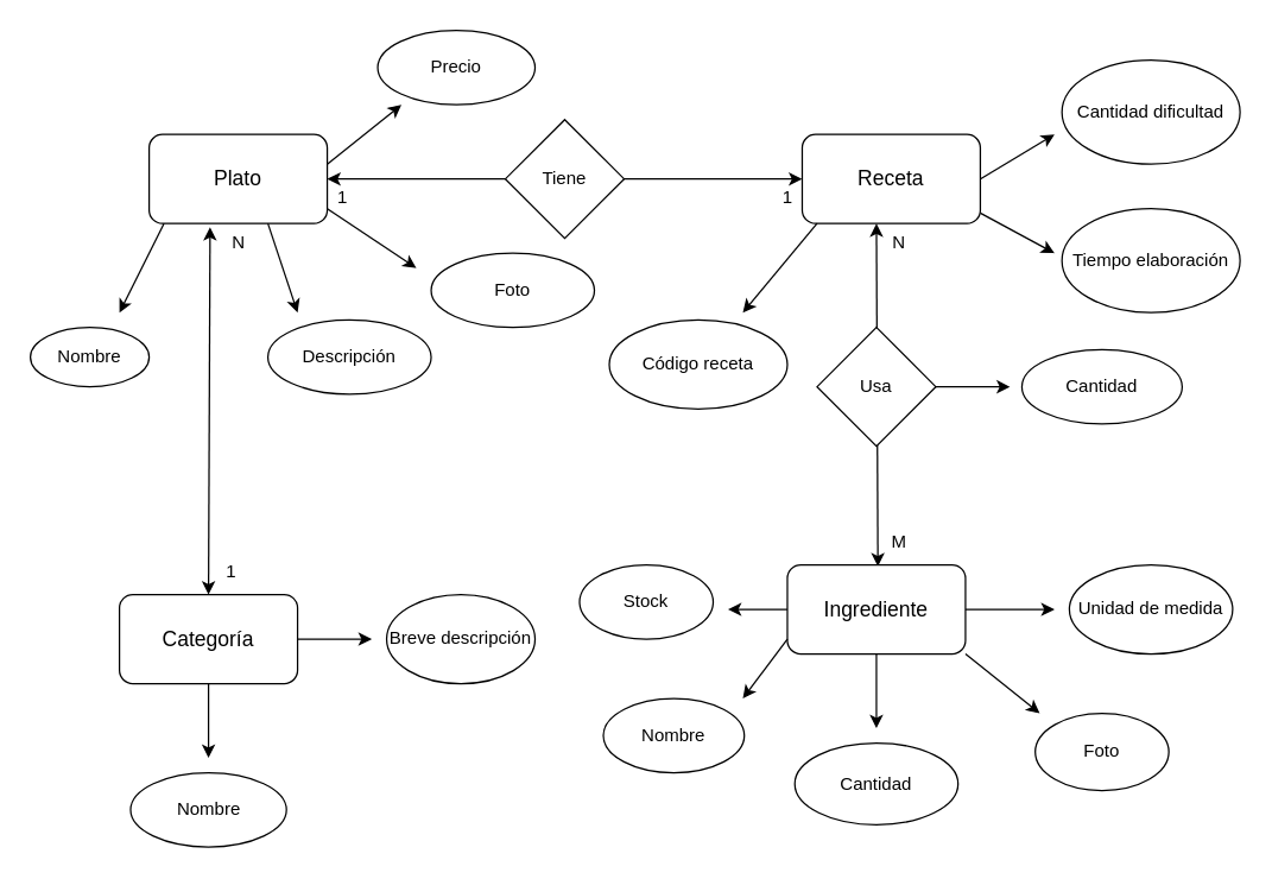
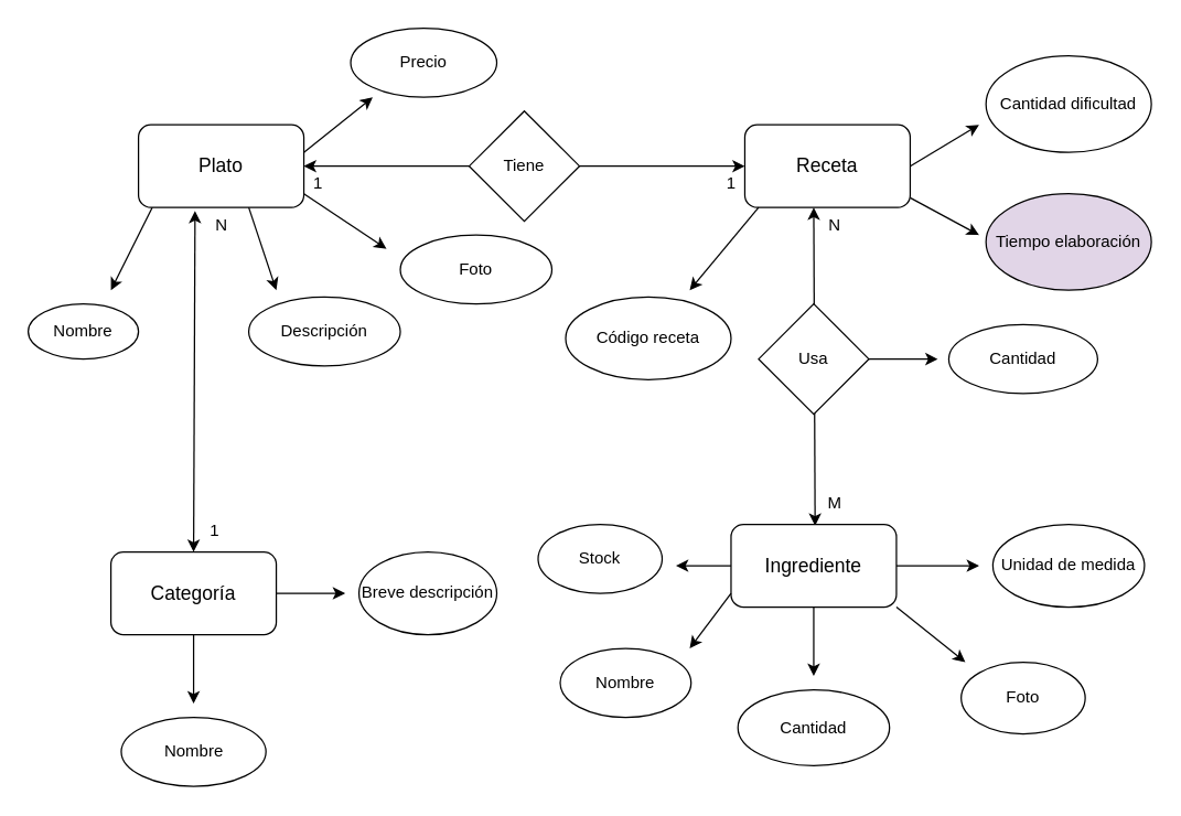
  <mxCell id="0" />
  <mxCell id="1" parent="0" />
  <mxCell id="2" value="&lt;font style=&quot;font-size: 14px;&quot;&gt;Plato&lt;/font&gt;" style="rounded=1;whiteSpace=wrap;html=1;" vertex="1" parent="1"><mxGeometry x="100" y="90" width="120" height="60" as="geometry" /></mxCell>
  <mxCell id="3" value="" style="endArrow=classic;html=1;" edge="1" parent="1"><mxGeometry width="50" height="50" relative="1" as="geometry"><mxPoint x="110" y="150" as="sourcePoint" /><mxPoint x="80" y="210" as="targetPoint" /></mxGeometry></mxCell>
  <mxCell id="4" value="Nombre" style="ellipse;whiteSpace=wrap;html=1;" vertex="1" parent="1"><mxGeometry x="20" y="220" width="80" height="40" as="geometry" /></mxCell>
  <mxCell id="5" value="" style="endArrow=classic;html=1;" edge="1" parent="1"><mxGeometry width="50" height="50" relative="1" as="geometry"><mxPoint x="180" y="150" as="sourcePoint" /><mxPoint x="200" y="210" as="targetPoint" /></mxGeometry></mxCell>
  <mxCell id="6" value="Descripción" style="ellipse;whiteSpace=wrap;html=1;" vertex="1" parent="1"><mxGeometry x="180" y="215" width="110" height="50" as="geometry" /></mxCell>
  <mxCell id="7" value="Foto" style="ellipse;whiteSpace=wrap;html=1;" vertex="1" parent="1"><mxGeometry x="290" y="170" width="110" height="50" as="geometry" /></mxCell>
  <mxCell id="8" value="" style="endArrow=classic;html=1;" edge="1" parent="1"><mxGeometry width="50" height="50" relative="1" as="geometry"><mxPoint x="220" y="140" as="sourcePoint" /><mxPoint x="280" y="180" as="targetPoint" /></mxGeometry></mxCell>
  <mxCell id="9" value="" style="endArrow=classic;html=1;" edge="1" parent="1"><mxGeometry width="50" height="50" relative="1" as="geometry"><mxPoint x="220" y="110" as="sourcePoint" /><mxPoint x="270" y="70" as="targetPoint" /></mxGeometry></mxCell>
  <mxCell id="10" value="Precio" style="ellipse;whiteSpace=wrap;html=1;" vertex="1" parent="1"><mxGeometry x="254" y="20" width="106" height="50" as="geometry" /></mxCell>
  <mxCell id="11" style="edgeStyle=none;html=1;exitX=1;exitY=0.5;exitDx=0;exitDy=0;" edge="1" parent="1" source="12"><mxGeometry relative="1" as="geometry"><mxPoint x="710" y="90" as="targetPoint" /></mxGeometry></mxCell>
  <mxCell id="12" value="&lt;font style=&quot;font-size: 14px;&quot;&gt;Receta&lt;/font&gt;" style="rounded=1;whiteSpace=wrap;html=1;" vertex="1" parent="1"><mxGeometry x="540" y="90" width="120" height="60" as="geometry" /></mxCell>
  <mxCell id="13" value="" style="endArrow=classic;startArrow=classic;html=1;entryX=0;entryY=0.5;entryDx=0;entryDy=0;exitX=1;exitY=0.5;exitDx=0;exitDy=0;" edge="1" parent="1" source="2" target="12"><mxGeometry width="50" height="50" relative="1" as="geometry"><mxPoint x="296" y="119.5" as="sourcePoint" /><mxPoint x="520" y="120" as="targetPoint" /></mxGeometry></mxCell>
  <mxCell id="14" value="" style="endArrow=classic;html=1;" edge="1" parent="1"><mxGeometry width="50" height="50" relative="1" as="geometry"><mxPoint x="550" y="150" as="sourcePoint" /><mxPoint x="500" y="210" as="targetPoint" /></mxGeometry></mxCell>
  <mxCell id="15" value="Código receta" style="ellipse;whiteSpace=wrap;html=1;" vertex="1" parent="1"><mxGeometry x="410" y="215" width="120" height="60" as="geometry" /></mxCell>
- <mxCell id="16" value="Tiempo elaboración" style="ellipse;whiteSpace=wrap;html=1;" vertex="1" parent="1"><mxGeometry x="715" y="140" width="120" height="70" as="geometry" /></mxCell>
+ <mxCell id="16" value="Tiempo elaboración" style="ellipse;whiteSpace=wrap;html=1;fillColor=#e1d5e7;" vertex="1" parent="1"><mxGeometry x="715" y="140" width="120" height="70" as="geometry" /></mxCell>
  <mxCell id="17" value="Cantidad dificultad" style="ellipse;whiteSpace=wrap;html=1;" vertex="1" parent="1"><mxGeometry x="715" y="40" width="120" height="70" as="geometry" /></mxCell>
  <mxCell id="18" value="" style="endArrow=classic;startArrow=classic;html=1;exitX=0.033;exitY=1.033;exitDx=0;exitDy=0;exitPerimeter=0;" edge="1" parent="1" source="41"><mxGeometry width="50" height="50" relative="1" as="geometry"><mxPoint x="590" y="215" as="sourcePoint" /><mxPoint x="590" y="150" as="targetPoint" /><Array as="points" /></mxGeometry></mxCell>
  <mxCell id="19" style="edgeStyle=none;html=1;exitX=0.5;exitY=1;exitDx=0;exitDy=0;" edge="1" parent="1" source="23"><mxGeometry relative="1" as="geometry"><mxPoint x="590" y="490" as="targetPoint" /></mxGeometry></mxCell>
  <mxCell id="20" style="edgeStyle=none;html=1;exitX=1;exitY=0.5;exitDx=0;exitDy=0;" edge="1" parent="1" source="23"><mxGeometry relative="1" as="geometry"><mxPoint x="710" y="410" as="targetPoint" /></mxGeometry></mxCell>
  <mxCell id="21" style="edgeStyle=none;html=1;exitX=1;exitY=1;exitDx=0;exitDy=0;" edge="1" parent="1" source="23"><mxGeometry relative="1" as="geometry"><mxPoint x="700" y="480" as="targetPoint" /></mxGeometry></mxCell>
  <mxCell id="22" style="edgeStyle=none;html=1;" edge="1" parent="1" source="23"><mxGeometry relative="1" as="geometry"><mxPoint x="490" y="410" as="targetPoint" /></mxGeometry></mxCell>
  <mxCell id="23" value="&lt;font style=&quot;font-size: 14px;&quot;&gt;Ingrediente&lt;/font&gt;" style="rounded=1;whiteSpace=wrap;html=1;" vertex="1" parent="1"><mxGeometry x="530" y="380" width="120" height="60" as="geometry" /></mxCell>
  <mxCell id="24" value="Cantidad" style="ellipse;whiteSpace=wrap;html=1;" vertex="1" parent="1"><mxGeometry x="535" y="500" width="110" height="55" as="geometry" /></mxCell>
  <mxCell id="25" value="Unidad de medida" style="ellipse;whiteSpace=wrap;html=1;" vertex="1" parent="1"><mxGeometry x="720" y="380" width="110" height="60" as="geometry" /></mxCell>
  <mxCell id="26" style="edgeStyle=none;html=1;" edge="1" parent="1" source="28"><mxGeometry relative="1" as="geometry"><mxPoint x="140" y="510" as="targetPoint" /></mxGeometry></mxCell>
  <mxCell id="27" style="edgeStyle=none;html=1;" edge="1" parent="1" source="28"><mxGeometry relative="1" as="geometry"><mxPoint x="250" y="430" as="targetPoint" /></mxGeometry></mxCell>
  <mxCell id="28" value="&lt;font style=&quot;font-size: 14px;&quot;&gt;Categoría&lt;/font&gt;" style="rounded=1;whiteSpace=wrap;html=1;" vertex="1" parent="1"><mxGeometry x="80" y="400" width="120" height="60" as="geometry" /></mxCell>
  <mxCell id="29" value="" style="endArrow=classic;startArrow=classic;html=1;exitX=0.5;exitY=0;exitDx=0;exitDy=0;entryX=0.342;entryY=1.042;entryDx=0;entryDy=0;entryPerimeter=0;" edge="1" parent="1" source="28" target="2"><mxGeometry width="50" height="50" relative="1" as="geometry"><mxPoint x="140" y="400" as="sourcePoint" /><mxPoint x="140" y="330" as="targetPoint" /></mxGeometry></mxCell>
  <mxCell id="30" value="Nombre" style="ellipse;whiteSpace=wrap;html=1;" vertex="1" parent="1"><mxGeometry x="87.5" y="520" width="105" height="50" as="geometry" /></mxCell>
  <mxCell id="31" value="Breve descripción" style="ellipse;whiteSpace=wrap;html=1;" vertex="1" parent="1"><mxGeometry x="260" y="400" width="100" height="60" as="geometry" /></mxCell>
  <mxCell id="32" value="1" style="text;html=1;align=center;verticalAlign=middle;resizable=0;points=[];autosize=1;strokeColor=none;fillColor=none;" vertex="1" parent="1"><mxGeometry x="140" y="370" width="30" height="30" as="geometry" /></mxCell>
  <mxCell id="33" value="N" style="text;html=1;align=center;verticalAlign=middle;resizable=0;points=[];autosize=1;strokeColor=none;fillColor=none;" vertex="1" parent="1"><mxGeometry x="145" y="148" width="30" height="30" as="geometry" /></mxCell>
  <mxCell id="34" value="1" style="text;html=1;align=center;verticalAlign=middle;resizable=0;points=[];autosize=1;strokeColor=none;fillColor=none;" vertex="1" parent="1"><mxGeometry x="215" y="118" width="30" height="30" as="geometry" /></mxCell>
  <mxCell id="35" value="1" style="text;html=1;align=center;verticalAlign=middle;resizable=0;points=[];autosize=1;strokeColor=none;fillColor=none;" vertex="1" parent="1"><mxGeometry x="515" y="118" width="30" height="30" as="geometry" /></mxCell>
  <mxCell id="36" value="" style="endArrow=classic;html=1;" edge="1" parent="1"><mxGeometry width="50" height="50" relative="1" as="geometry"><mxPoint x="530" y="430" as="sourcePoint" /><mxPoint x="500" y="470" as="targetPoint" /></mxGeometry></mxCell>
  <mxCell id="37" value="Nombre" style="ellipse;whiteSpace=wrap;html=1;" vertex="1" parent="1"><mxGeometry x="406" y="470" width="95" height="50" as="geometry" /></mxCell>
  <mxCell id="38" value="Foto" style="ellipse;whiteSpace=wrap;html=1;" vertex="1" parent="1"><mxGeometry x="697" y="480" width="90" height="52" as="geometry" /></mxCell>
  <mxCell id="39" value="Stock" style="ellipse;whiteSpace=wrap;html=1;" vertex="1" parent="1"><mxGeometry x="390" y="380" width="90" height="50" as="geometry" /></mxCell>
  <mxCell id="40" value="N" style="text;html=1;align=center;verticalAlign=middle;resizable=0;points=[];autosize=1;strokeColor=none;fillColor=none;" vertex="1" parent="1"><mxGeometry x="590" y="148" width="30" height="30" as="geometry" /></mxCell>
  <mxCell id="41" value="M" style="text;html=1;align=center;verticalAlign=middle;resizable=0;points=[];autosize=1;strokeColor=none;fillColor=none;" vertex="1" parent="1"><mxGeometry x="590" y="350" width="30" height="30" as="geometry" /></mxCell>
  <mxCell id="42" value="Tiene" style="rhombus;whiteSpace=wrap;html=1;" vertex="1" parent="1"><mxGeometry x="340" y="80" width="80" height="80" as="geometry" /></mxCell>
  <mxCell id="43" style="edgeStyle=none;html=1;exitX=1;exitY=0.5;exitDx=0;exitDy=0;" edge="1" parent="1" source="44"><mxGeometry relative="1" as="geometry"><mxPoint x="680" y="260" as="targetPoint" /></mxGeometry></mxCell>
  <mxCell id="44" value="Usa" style="rhombus;whiteSpace=wrap;html=1;" vertex="1" parent="1"><mxGeometry x="550" y="220" width="80" height="80" as="geometry" /></mxCell>
  <mxCell id="45" value="" style="endArrow=classic;html=1;" edge="1" parent="1"><mxGeometry width="50" height="50" relative="1" as="geometry"><mxPoint x="660" y="143" as="sourcePoint" /><mxPoint x="710" y="170" as="targetPoint" /></mxGeometry></mxCell>
  <mxCell id="46" value="Cantidad" style="ellipse;whiteSpace=wrap;html=1;" vertex="1" parent="1"><mxGeometry x="688" y="235" width="108" height="50" as="geometry" /></mxCell>
